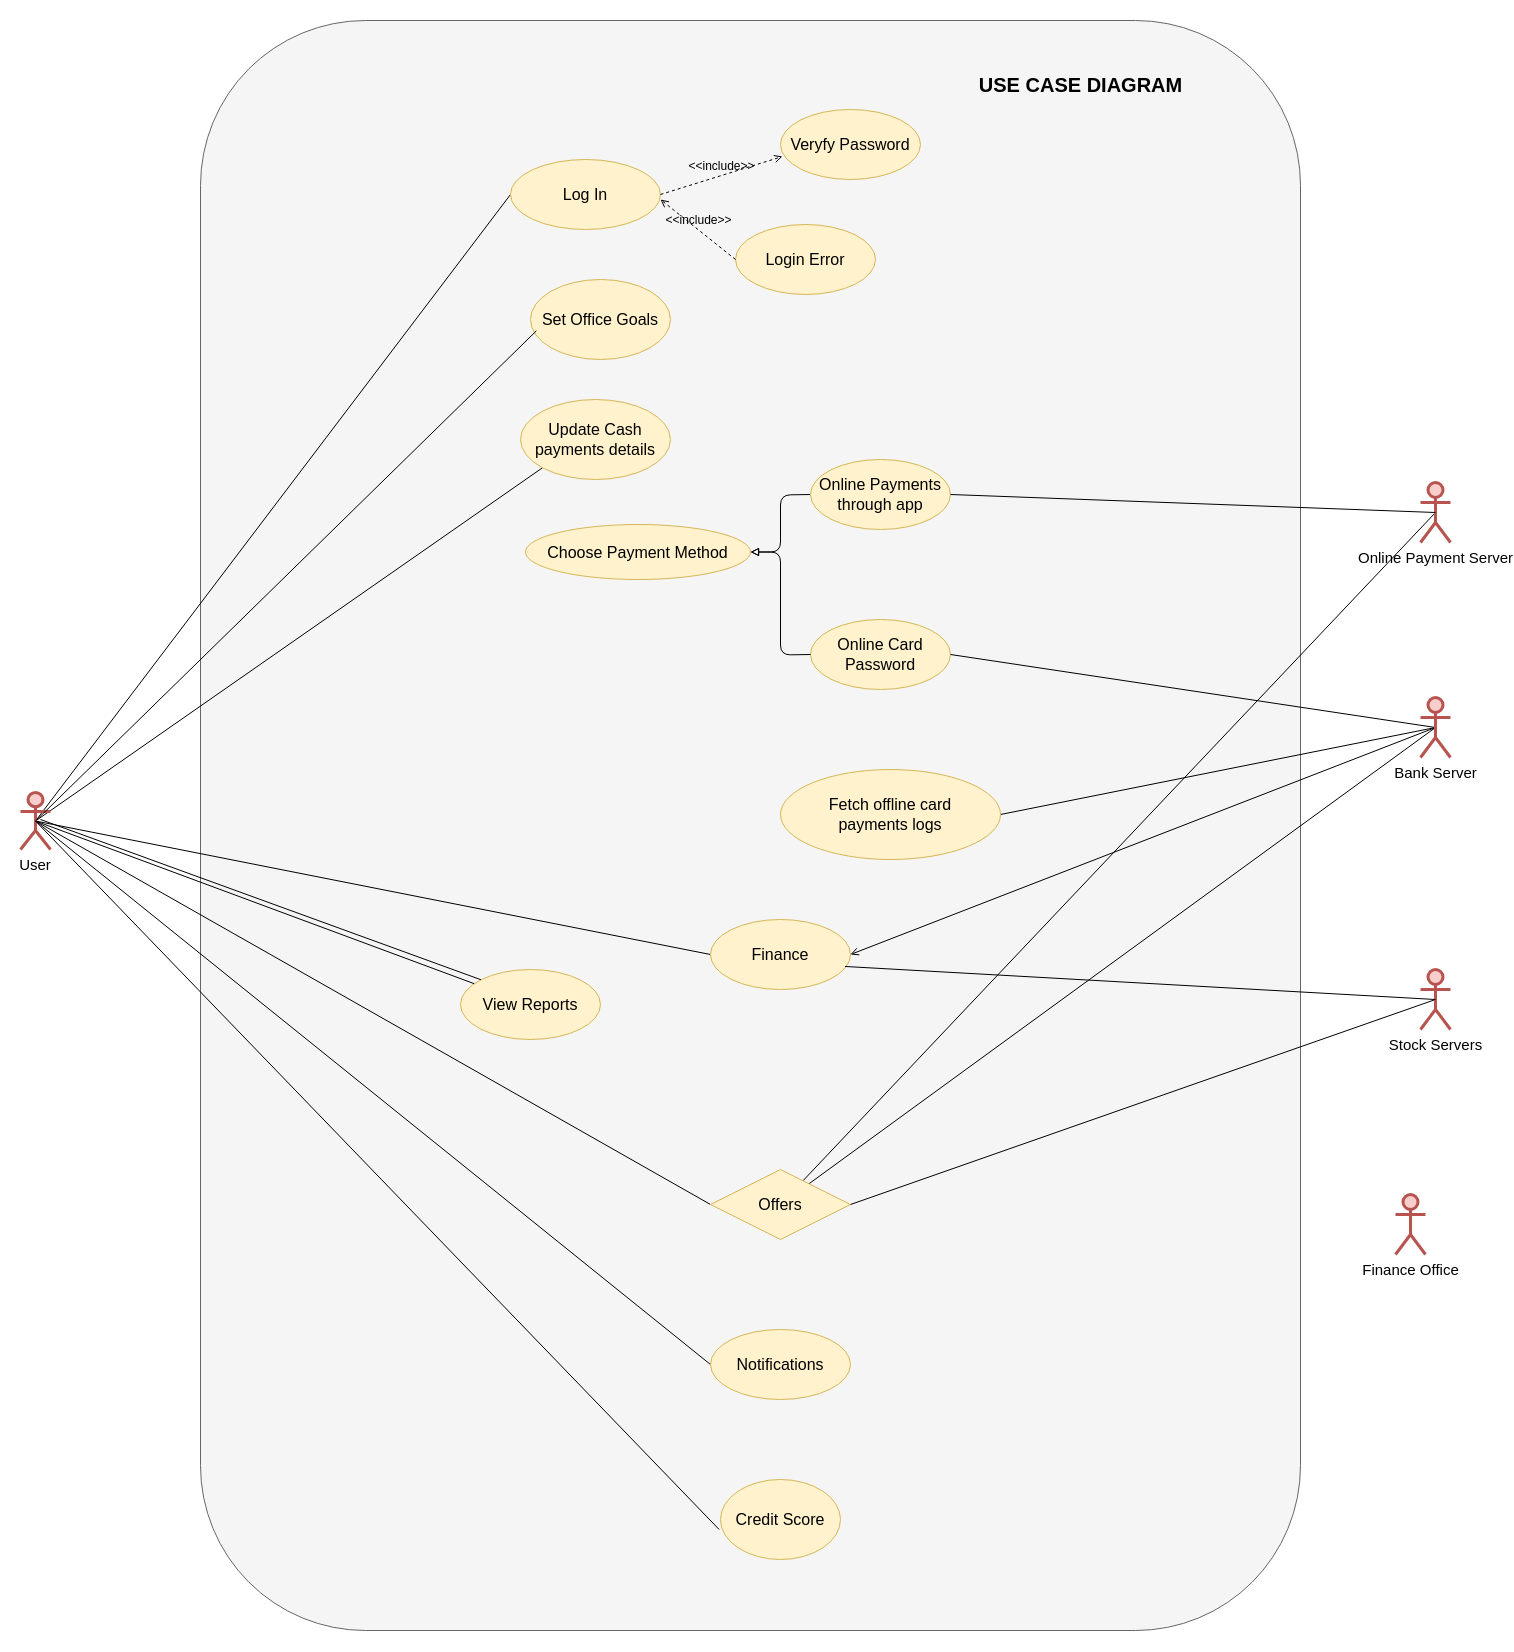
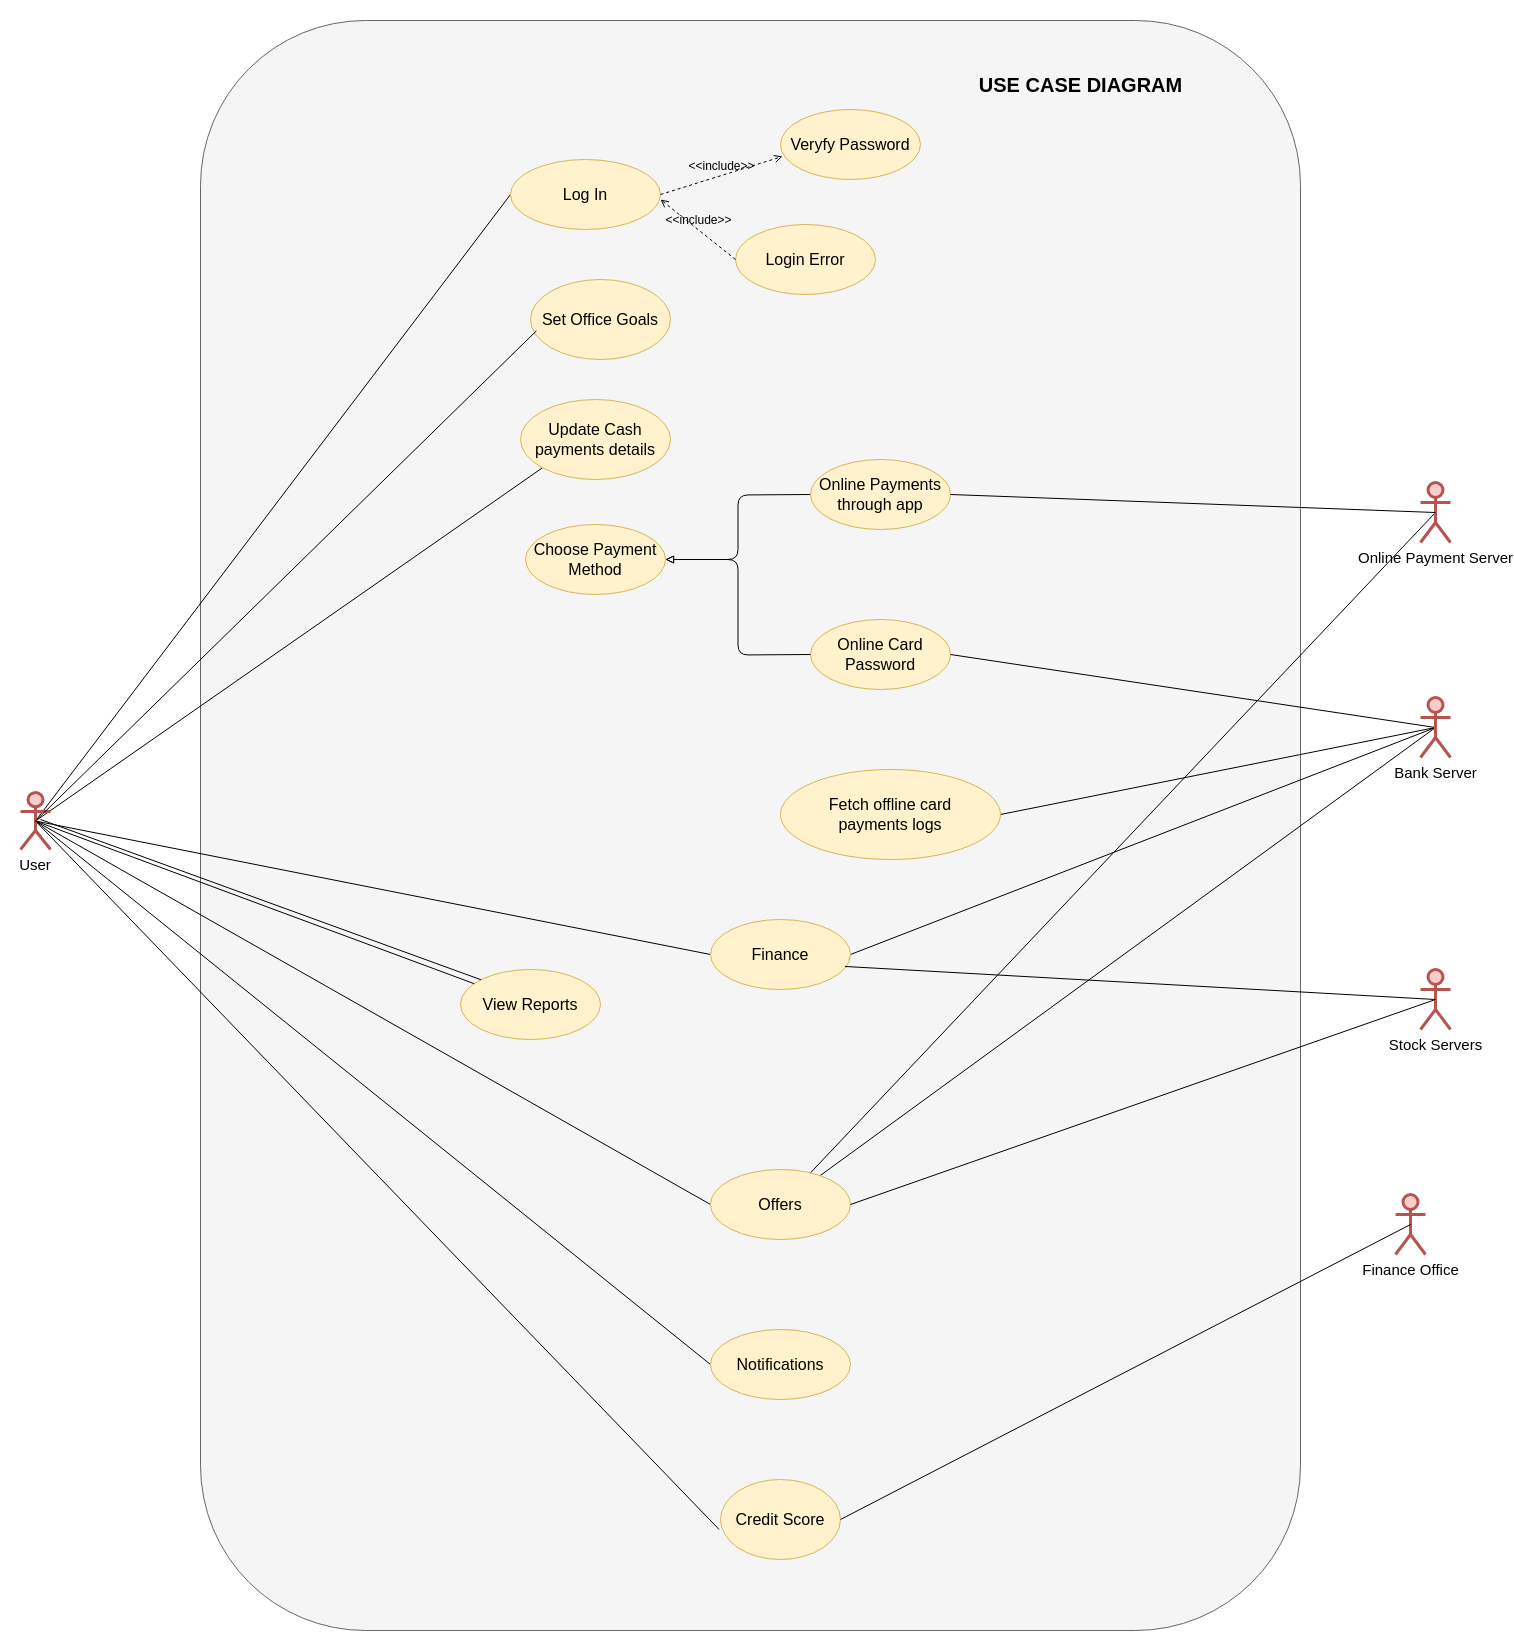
  <mxCell id="0" />
  <mxCell id="1" parent="0" />
  <mxCell id="2" value="" style="rounded=1;whiteSpace=wrap;html=1;labelBackgroundColor=none;fillColor=#f5f5f5;strokeColor=#666666;fontColor=#333333;" parent="1" vertex="1"><mxGeometry x="200" y="20" width="1100" height="1610" as="geometry" /></mxCell>
  <mxCell id="3" style="edgeStyle=orthogonalEdgeStyle;rounded=1;orthogonalLoop=1;jettySize=auto;html=1;exitX=0.5;exitY=0.5;exitDx=0;exitDy=0;exitPerimeter=0;entryX=0;entryY=0.5;entryDx=0;entryDy=0;strokeColor=none;endArrow=none;endFill=0;labelBackgroundColor=none;fontColor=default;" parent="1" source="9" target="28" edge="1"><mxGeometry relative="1" as="geometry"><Array as="points"><mxPoint x="115" y="419" /><mxPoint x="230" y="419" /><mxPoint x="230" y="214" /></Array></mxGeometry></mxCell>
  <mxCell id="4" style="rounded=1;orthogonalLoop=1;jettySize=auto;html=1;exitX=0.5;exitY=0.5;exitDx=0;exitDy=0;exitPerimeter=0;entryX=0;entryY=0.5;entryDx=0;entryDy=0;endArrow=none;endFill=0;labelBackgroundColor=none;fontColor=default;" parent="1" source="9" target="28" edge="1"><mxGeometry relative="1" as="geometry" /></mxCell>
  <mxCell id="5" style="rounded=1;orthogonalLoop=1;jettySize=auto;html=1;exitX=0.5;exitY=0.5;exitDx=0;exitDy=0;exitPerimeter=0;entryX=0;entryY=1;entryDx=0;entryDy=0;endArrow=none;endFill=0;labelBackgroundColor=none;fontColor=default;" parent="1" source="9" target="11" edge="1"><mxGeometry relative="1" as="geometry" /></mxCell>
  <mxCell id="6" style="rounded=1;orthogonalLoop=1;jettySize=auto;html=1;exitX=0.5;exitY=0.5;exitDx=0;exitDy=0;exitPerimeter=0;entryX=0;entryY=0.5;entryDx=0;entryDy=0;endArrow=none;endFill=0;labelBackgroundColor=none;fontColor=default;" parent="1" source="9" target="21" edge="1"><mxGeometry relative="1" as="geometry" /></mxCell>
  <mxCell id="7" style="rounded=1;orthogonalLoop=1;jettySize=auto;html=1;exitX=0.5;exitY=0.5;exitDx=0;exitDy=0;exitPerimeter=0;entryX=0;entryY=0.5;entryDx=0;entryDy=0;endArrow=none;endFill=0;labelBackgroundColor=none;fontColor=default;" parent="1" source="9" target="26" edge="1"><mxGeometry relative="1" as="geometry" /></mxCell>
  <mxCell id="8" style="rounded=1;orthogonalLoop=1;jettySize=auto;html=1;exitX=0.5;exitY=0.5;exitDx=0;exitDy=0;exitPerimeter=0;entryX=0;entryY=0.5;entryDx=0;entryDy=0;endArrow=none;endFill=0;labelBackgroundColor=none;fontColor=default;" parent="1" source="9" target="22" edge="1"><mxGeometry relative="1" as="geometry" /></mxCell>
  <mxCell id="9" value="User" style="shape=umlActor;verticalLabelPosition=bottom;verticalAlign=top;rounded=1;labelBackgroundColor=none;fillColor=#f8cecc;strokeColor=#b85450;strokeWidth=3;fontSize=15;" parent="1" vertex="1"><mxGeometry x="20" y="792" width="30" height="57" as="geometry" /></mxCell>
  <mxCell id="10" value="Online Card Password" style="ellipse;whiteSpace=wrap;html=1;rounded=1;labelBackgroundColor=none;fillColor=#fff2cc;strokeColor=#d6b656;fontSize=16;" parent="1" vertex="1"><mxGeometry x="810" y="619" width="140" height="70" as="geometry" /></mxCell>
  <mxCell id="11" value="Update Cash payments details" style="ellipse;whiteSpace=wrap;html=1;rounded=1;labelBackgroundColor=none;fillColor=#fff2cc;strokeColor=#d6b656;fontSize=16;" parent="1" vertex="1"><mxGeometry x="520" y="399" width="150" height="80" as="geometry" /></mxCell>
  <mxCell id="12" style="edgeStyle=orthogonalEdgeStyle;rounded=1;orthogonalLoop=1;jettySize=auto;html=1;exitX=0;exitY=0.5;exitDx=0;exitDy=0;entryX=1;entryY=0.5;entryDx=0;entryDy=0;strokeWidth=1;endArrow=block;endFill=0;startArrow=none;startFill=0;labelBackgroundColor=none;fontColor=default;" parent="1" target="27" edge="1"><mxGeometry relative="1" as="geometry"><mxPoint x="810" y="494" as="sourcePoint" /></mxGeometry></mxCell>
  <mxCell id="13" value="Online Payments through app" style="ellipse;whiteSpace=wrap;html=1;rounded=1;labelBackgroundColor=none;fillColor=#fff2cc;strokeColor=#d6b656;fontSize=16;" parent="1" vertex="1"><mxGeometry x="810" y="459" width="140" height="70" as="geometry" /></mxCell>
  <mxCell id="14" style="rounded=1;orthogonalLoop=1;jettySize=auto;html=1;exitX=0.5;exitY=0.5;exitDx=0;exitDy=0;exitPerimeter=0;entryX=1;entryY=0.5;entryDx=0;entryDy=0;endArrow=none;endFill=0;labelBackgroundColor=none;fontColor=default;" parent="1" source="18" target="10" edge="1"><mxGeometry relative="1" as="geometry" /></mxCell>
  <mxCell id="15" style="rounded=1;orthogonalLoop=1;jettySize=auto;html=1;exitX=0.5;exitY=0.5;exitDx=0;exitDy=0;exitPerimeter=0;entryX=1;entryY=0.5;entryDx=0;entryDy=0;endArrow=none;endFill=0;labelBackgroundColor=none;fontColor=default;" parent="1" source="18" target="32" edge="1"><mxGeometry relative="1" as="geometry" /></mxCell>
- <mxCell id="16" style="rounded=1;orthogonalLoop=1;jettySize=auto;html=1;exitX=0.5;exitY=0.5;exitDx=0;exitDy=0;exitPerimeter=0;entryX=1;entryY=0.5;entryDx=0;entryDy=0;endArrow=open;endFill=0;labelBackgroundColor=none;fontColor=default;" parent="1" source="18" target="21" edge="1"><mxGeometry relative="1" as="geometry" /></mxCell>
+ <mxCell id="16" style="rounded=1;orthogonalLoop=1;jettySize=auto;html=1;exitX=0.5;exitY=0.5;exitDx=0;exitDy=0;exitPerimeter=0;entryX=1;entryY=0.5;entryDx=0;entryDy=0;endArrow=none;endFill=0;labelBackgroundColor=none;fontColor=default;" parent="1" source="18" target="21" edge="1"><mxGeometry relative="1" as="geometry" /></mxCell>
  <mxCell id="17" style="rounded=1;orthogonalLoop=1;jettySize=auto;html=1;exitX=0.5;exitY=0.5;exitDx=0;exitDy=0;exitPerimeter=0;endArrow=none;endFill=0;labelBackgroundColor=none;fontColor=default;" parent="1" source="18" target="22" edge="1"><mxGeometry relative="1" as="geometry"><mxPoint x="930" y="1159" as="targetPoint" /></mxGeometry></mxCell>
  <mxCell id="18" value="Bank Server" style="shape=umlActor;verticalLabelPosition=bottom;verticalAlign=top;html=1;outlineConnect=0;rounded=1;labelBackgroundColor=none;fillColor=#f8cecc;strokeColor=#b85450;strokeWidth=3;fontSize=15;" parent="1" vertex="1"><mxGeometry x="1420" y="697" width="30" height="60" as="geometry" /></mxCell>
  <mxCell id="19" style="rounded=1;orthogonalLoop=1;jettySize=auto;html=1;exitX=0.5;exitY=0.5;exitDx=0;exitDy=0;exitPerimeter=0;endArrow=none;endFill=0;labelBackgroundColor=none;fontColor=default;" parent="1" source="20" target="22" edge="1"><mxGeometry relative="1" as="geometry" /></mxCell>
  <mxCell id="20" value="Online Payment Server" style="shape=umlActor;verticalLabelPosition=bottom;verticalAlign=top;html=1;outlineConnect=0;rounded=1;labelBackgroundColor=none;fillColor=#f8cecc;strokeColor=#b85450;strokeWidth=3;fontSize=15;" parent="1" vertex="1"><mxGeometry x="1420" y="482" width="30" height="60" as="geometry" /></mxCell>
  <mxCell id="21" value="Finance" style="ellipse;whiteSpace=wrap;html=1;rounded=1;labelBackgroundColor=none;fillColor=#fff2cc;strokeColor=#d6b656;fontSize=16;" parent="1" vertex="1"><mxGeometry x="710" y="919" width="140" height="70" as="geometry" /></mxCell>
- <mxCell id="22" value="Offers" style="rhombus;whiteSpace=wrap;html=1;labelBackgroundColor=none;fillColor=#fff2cc;strokeColor=#d6b656;fontSize=16;" parent="1" vertex="1"><mxGeometry x="710" y="1169" width="140" height="70" as="geometry" /></mxCell>
+ <mxCell id="22" value="Offers" style="ellipse;whiteSpace=wrap;html=1;rounded=1;labelBackgroundColor=none;fillColor=#fff2cc;strokeColor=#d6b656;fontSize=16;" parent="1" vertex="1"><mxGeometry x="710" y="1169" width="140" height="70" as="geometry" /></mxCell>
  <mxCell id="23" style="rounded=1;orthogonalLoop=1;jettySize=auto;html=1;exitX=0.5;exitY=0.5;exitDx=0;exitDy=0;exitPerimeter=0;entryX=1;entryY=0.5;entryDx=0;entryDy=0;endArrow=none;endFill=0;labelBackgroundColor=none;fontColor=default;" parent="1" source="24" target="22" edge="1"><mxGeometry relative="1" as="geometry" /></mxCell>
  <mxCell id="24" value="Stock Servers" style="shape=umlActor;verticalLabelPosition=bottom;verticalAlign=top;html=1;rounded=1;labelBackgroundColor=none;fillColor=#f8cecc;strokeColor=#b85450;strokeWidth=3;fontSize=15;" parent="1" vertex="1"><mxGeometry x="1420" y="969" width="30" height="60" as="geometry" /></mxCell>
  <mxCell id="25" value="View Reports" style="ellipse;whiteSpace=wrap;html=1;rounded=1;labelBackgroundColor=none;fillColor=#fff2cc;strokeColor=#d6b656;fontSize=16;" parent="1" vertex="1"><mxGeometry x="460" y="969" width="140" height="70" as="geometry" /></mxCell>
  <mxCell id="26" value="Notifications" style="ellipse;whiteSpace=wrap;html=1;rounded=1;labelBackgroundColor=none;fillColor=#fff2cc;strokeColor=#d6b656;fontSize=16;" parent="1" vertex="1"><mxGeometry x="710" y="1329" width="140" height="70" as="geometry" /></mxCell>
- <mxCell id="27" value="Choose Payment Method" style="ellipse;whiteSpace=wrap;html=1;rounded=1;labelBackgroundColor=none;fillColor=#fff2cc;strokeColor=#d6b656;fontSize=16;" parent="1" vertex="1"><mxGeometry x="525" y="524" width="225" height="55" as="geometry" /></mxCell>
+ <mxCell id="27" value="Choose Payment Method" style="ellipse;whiteSpace=wrap;html=1;rounded=1;labelBackgroundColor=none;fillColor=#fff2cc;strokeColor=#d6b656;fontSize=16;" parent="1" vertex="1"><mxGeometry x="525" y="524" width="140" height="70" as="geometry" /></mxCell>
  <mxCell id="28" value="Log In" style="ellipse;whiteSpace=wrap;html=1;rounded=1;labelBackgroundColor=none;fillColor=#fff2cc;strokeColor=#d6b656;fontSize=16;" parent="1" vertex="1"><mxGeometry x="510" y="159" width="150" height="70" as="geometry" /></mxCell>
  <mxCell id="29" value="Veryfy Password" style="ellipse;whiteSpace=wrap;html=1;rounded=1;labelBackgroundColor=none;fillColor=#fff2cc;strokeColor=#d6b656;fontSize=16;" parent="1" vertex="1"><mxGeometry x="780" y="109" width="140" height="70" as="geometry" /></mxCell>
  <mxCell id="30" value="Login Error" style="ellipse;whiteSpace=wrap;html=1;rounded=1;labelBackgroundColor=none;fillColor=#fff2cc;strokeColor=#d6b656;fontSize=16;" parent="1" vertex="1"><mxGeometry x="735" y="224" width="140" height="70" as="geometry" /></mxCell>
  <mxCell id="31" value="Credit Score" style="ellipse;whiteSpace=wrap;html=1;rounded=1;labelBackgroundColor=none;fillColor=#fff2cc;strokeColor=#d6b656;fontSize=16;" parent="1" vertex="1"><mxGeometry x="720" y="1479" width="120" height="80" as="geometry" /></mxCell>
  <mxCell id="32" value="Fetch offline card &lt;br style=&quot;font-size: 16px;&quot;&gt;payments logs" style="ellipse;whiteSpace=wrap;html=1;rounded=1;labelBackgroundColor=none;fillColor=#fff2cc;strokeColor=#d6b656;fontSize=16;" parent="1" vertex="1"><mxGeometry x="780" y="769" width="220" height="90" as="geometry" /></mxCell>
  <mxCell id="33" style="rounded=1;orthogonalLoop=1;jettySize=auto;html=1;exitX=0.5;exitY=0.5;exitDx=0;exitDy=0;exitPerimeter=0;endArrow=none;endFill=0;labelBackgroundColor=none;fontColor=default;" parent="1" source="9" target="25" edge="1"><mxGeometry relative="1" as="geometry"><mxPoint x="125" y="529" as="sourcePoint" /><mxPoint x="335" y="339" as="targetPoint" /></mxGeometry></mxCell>
  <mxCell id="34" style="edgeStyle=orthogonalEdgeStyle;rounded=1;orthogonalLoop=1;jettySize=auto;html=1;exitX=0;exitY=0.5;exitDx=0;exitDy=0;entryX=1;entryY=0.5;entryDx=0;entryDy=0;strokeWidth=1;endArrow=block;endFill=0;startArrow=none;startFill=0;labelBackgroundColor=none;fontColor=default;" parent="1" target="27" edge="1"><mxGeometry relative="1" as="geometry"><mxPoint x="810" y="654" as="sourcePoint" /><mxPoint x="665" y="714" as="targetPoint" /></mxGeometry></mxCell>
  <mxCell id="35" style="rounded=1;orthogonalLoop=1;jettySize=auto;html=1;exitX=0.5;exitY=0.5;exitDx=0;exitDy=0;exitPerimeter=0;entryX=1;entryY=0.5;entryDx=0;entryDy=0;endArrow=none;endFill=0;labelBackgroundColor=none;fontColor=default;" parent="1" source="20" target="13" edge="1"><mxGeometry relative="1" as="geometry" /></mxCell>
  <mxCell id="36" value="&lt;font style=&quot;font-size: 12px;&quot;&gt;&amp;lt;&amp;lt;include&amp;gt;&amp;gt;&lt;/font&gt;" style="html=1;verticalAlign=bottom;labelBackgroundColor=none;endArrow=open;endFill=0;dashed=1;rounded=1;entryX=0.014;entryY=0.671;entryDx=0;entryDy=0;entryPerimeter=0;fontColor=default;" parent="1" target="29" edge="1"><mxGeometry width="160" relative="1" as="geometry"><mxPoint x="660" y="194" as="sourcePoint" /><mxPoint x="820" y="194" as="targetPoint" /></mxGeometry></mxCell>
  <mxCell id="37" value="&lt;font style=&quot;font-size: 12px;&quot;&gt;&amp;lt;&amp;lt;include&amp;gt;&amp;gt;&lt;/font&gt;" style="html=1;verticalAlign=bottom;labelBackgroundColor=none;endArrow=open;endFill=0;dashed=1;rounded=1;exitX=0;exitY=0.5;exitDx=0;exitDy=0;fontColor=default;" parent="1" source="30" edge="1"><mxGeometry width="160" relative="1" as="geometry"><mxPoint x="720" y="339" as="sourcePoint" /><mxPoint x="660" y="199" as="targetPoint" /></mxGeometry></mxCell>
  <mxCell id="38" style="rounded=1;orthogonalLoop=1;jettySize=auto;html=1;exitX=0.5;exitY=0.5;exitDx=0;exitDy=0;exitPerimeter=0;entryX=0.961;entryY=0.671;entryDx=0;entryDy=0;endArrow=none;endFill=0;entryPerimeter=0;labelBackgroundColor=none;fontColor=default;" parent="1" source="24" target="21" edge="1"><mxGeometry relative="1" as="geometry"><mxPoint x="1205" y="474" as="sourcePoint" /><mxPoint x="850" y="894" as="targetPoint" /></mxGeometry></mxCell>
  <mxCell id="39" style="rounded=1;orthogonalLoop=1;jettySize=auto;html=1;entryX=0;entryY=0;entryDx=0;entryDy=0;endArrow=none;endFill=0;labelBackgroundColor=none;fontColor=default;" parent="1" target="25" edge="1"><mxGeometry relative="1" as="geometry"><mxPoint x="40" y="819" as="sourcePoint" /><mxPoint x="620" y="894" as="targetPoint" /></mxGeometry></mxCell>
  <mxCell id="40" value="Finance Office" style="shape=umlActor;verticalLabelPosition=bottom;verticalAlign=top;html=1;rounded=1;labelBackgroundColor=none;fillColor=#f8cecc;strokeColor=#b85450;strokeWidth=3;fontSize=15;" parent="1" vertex="1"><mxGeometry x="1395" y="1194" width="30" height="60" as="geometry" /></mxCell>
+ <mxCell id="41" style="rounded=1;orthogonalLoop=1;jettySize=auto;html=1;exitX=0.5;exitY=0.5;exitDx=0;exitDy=0;exitPerimeter=0;entryX=1;entryY=0.5;entryDx=0;entryDy=0;endArrow=none;endFill=0;labelBackgroundColor=none;fontColor=default;" parent="1" source="40" target="31" edge="1"><mxGeometry relative="1" as="geometry"><mxPoint x="1205" y="749" as="sourcePoint" /><mxPoint x="845" y="906" as="targetPoint" /></mxGeometry></mxCell>
  <mxCell id="42" value="Set Office Goals" style="ellipse;whiteSpace=wrap;html=1;rounded=1;labelBackgroundColor=none;fillColor=#fff2cc;strokeColor=#d6b656;fontSize=16;" parent="1" vertex="1"><mxGeometry x="530" y="279" width="140" height="80" as="geometry" /></mxCell>
  <mxCell id="43" style="rounded=1;orthogonalLoop=1;jettySize=auto;html=1;exitX=0.5;exitY=0.5;exitDx=0;exitDy=0;exitPerimeter=0;entryX=-0.012;entryY=0.624;entryDx=0;entryDy=0;entryPerimeter=0;endArrow=none;endFill=0;labelBackgroundColor=none;fontColor=default;fontSize=15;" parent="1" source="9" target="31" edge="1"><mxGeometry relative="1" as="geometry" /></mxCell>
  <mxCell id="44" style="rounded=1;orthogonalLoop=1;jettySize=auto;html=1;exitX=0.5;exitY=0.5;exitDx=0;exitDy=0;exitPerimeter=0;entryX=0.042;entryY=0.642;entryDx=0;entryDy=0;entryPerimeter=0;endArrow=none;endFill=0;labelBackgroundColor=none;fontColor=default;" parent="1" source="9" target="42" edge="1"><mxGeometry relative="1" as="geometry" /></mxCell>
  <mxCell id="45" value="&lt;font style=&quot;font-size: 20px;&quot;&gt;USE CASE DIAGRAM&lt;/font&gt;" style="text;html=1;align=center;verticalAlign=middle;resizable=0;points=[];autosize=1;strokeColor=none;fillColor=none;fontStyle=1;fontSize=20;strokeWidth=4;" parent="1" vertex="1"><mxGeometry x="965" y="64" width="230" height="40" as="geometry" /></mxCell>
